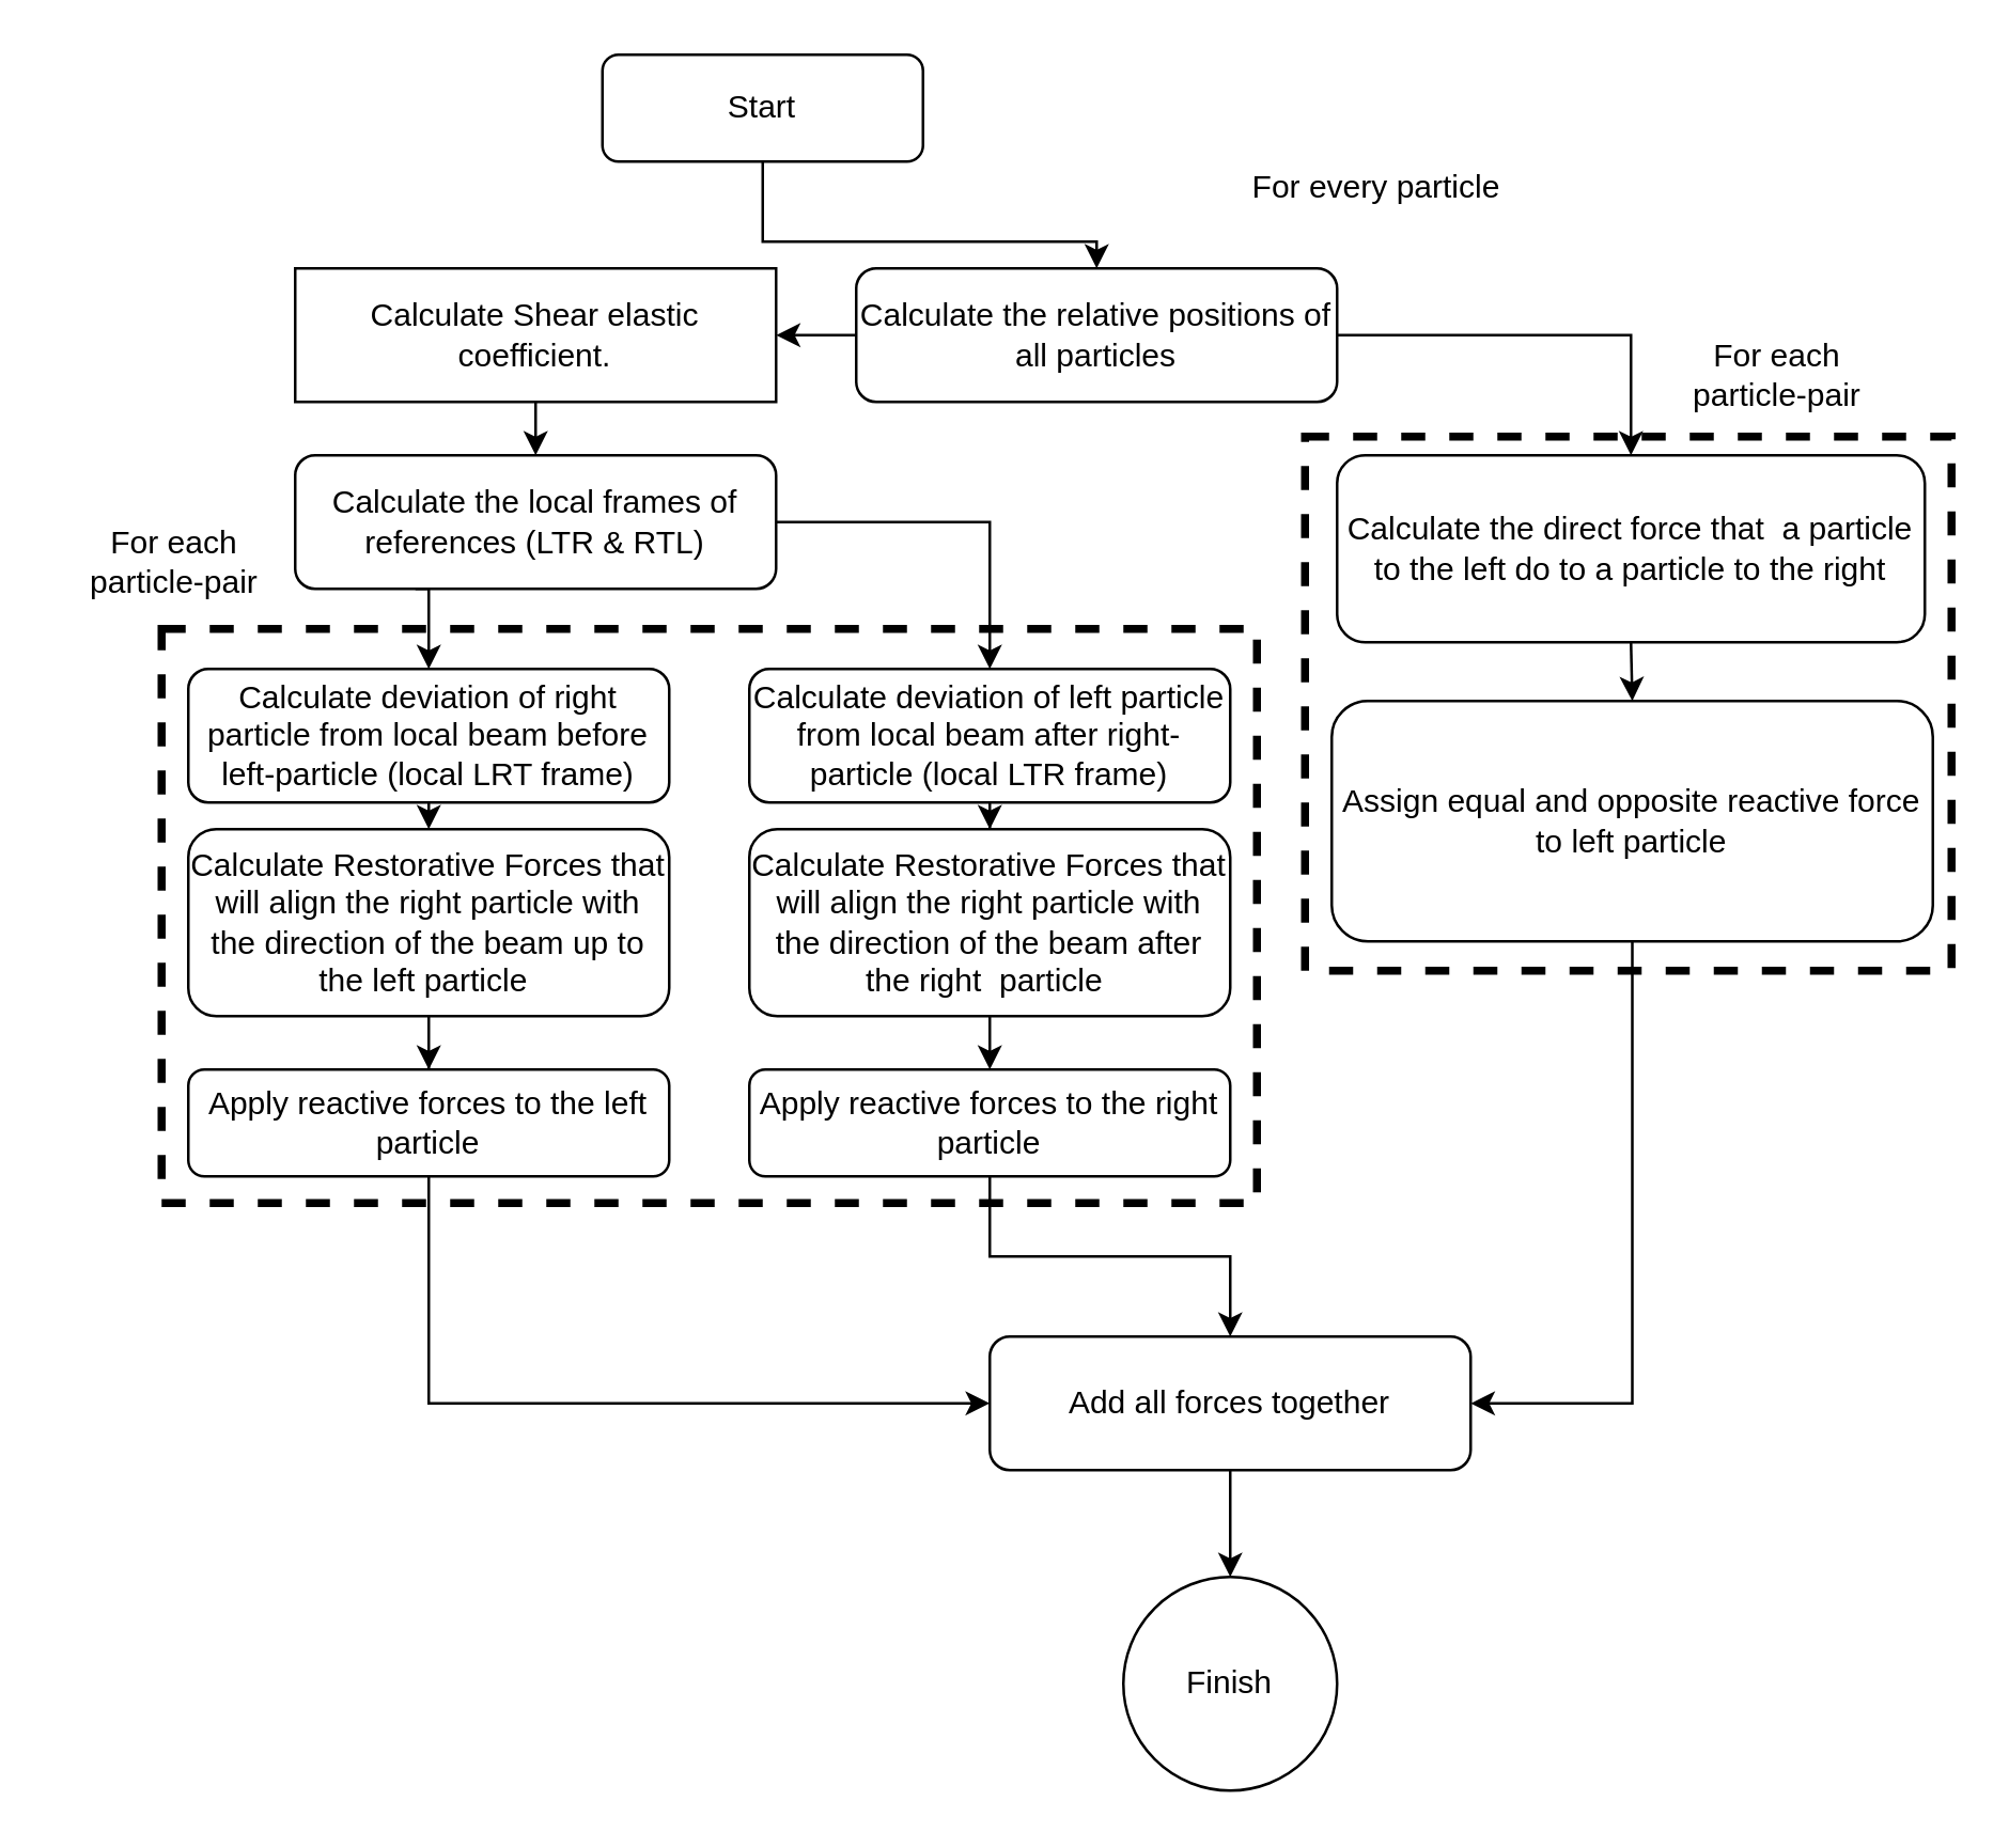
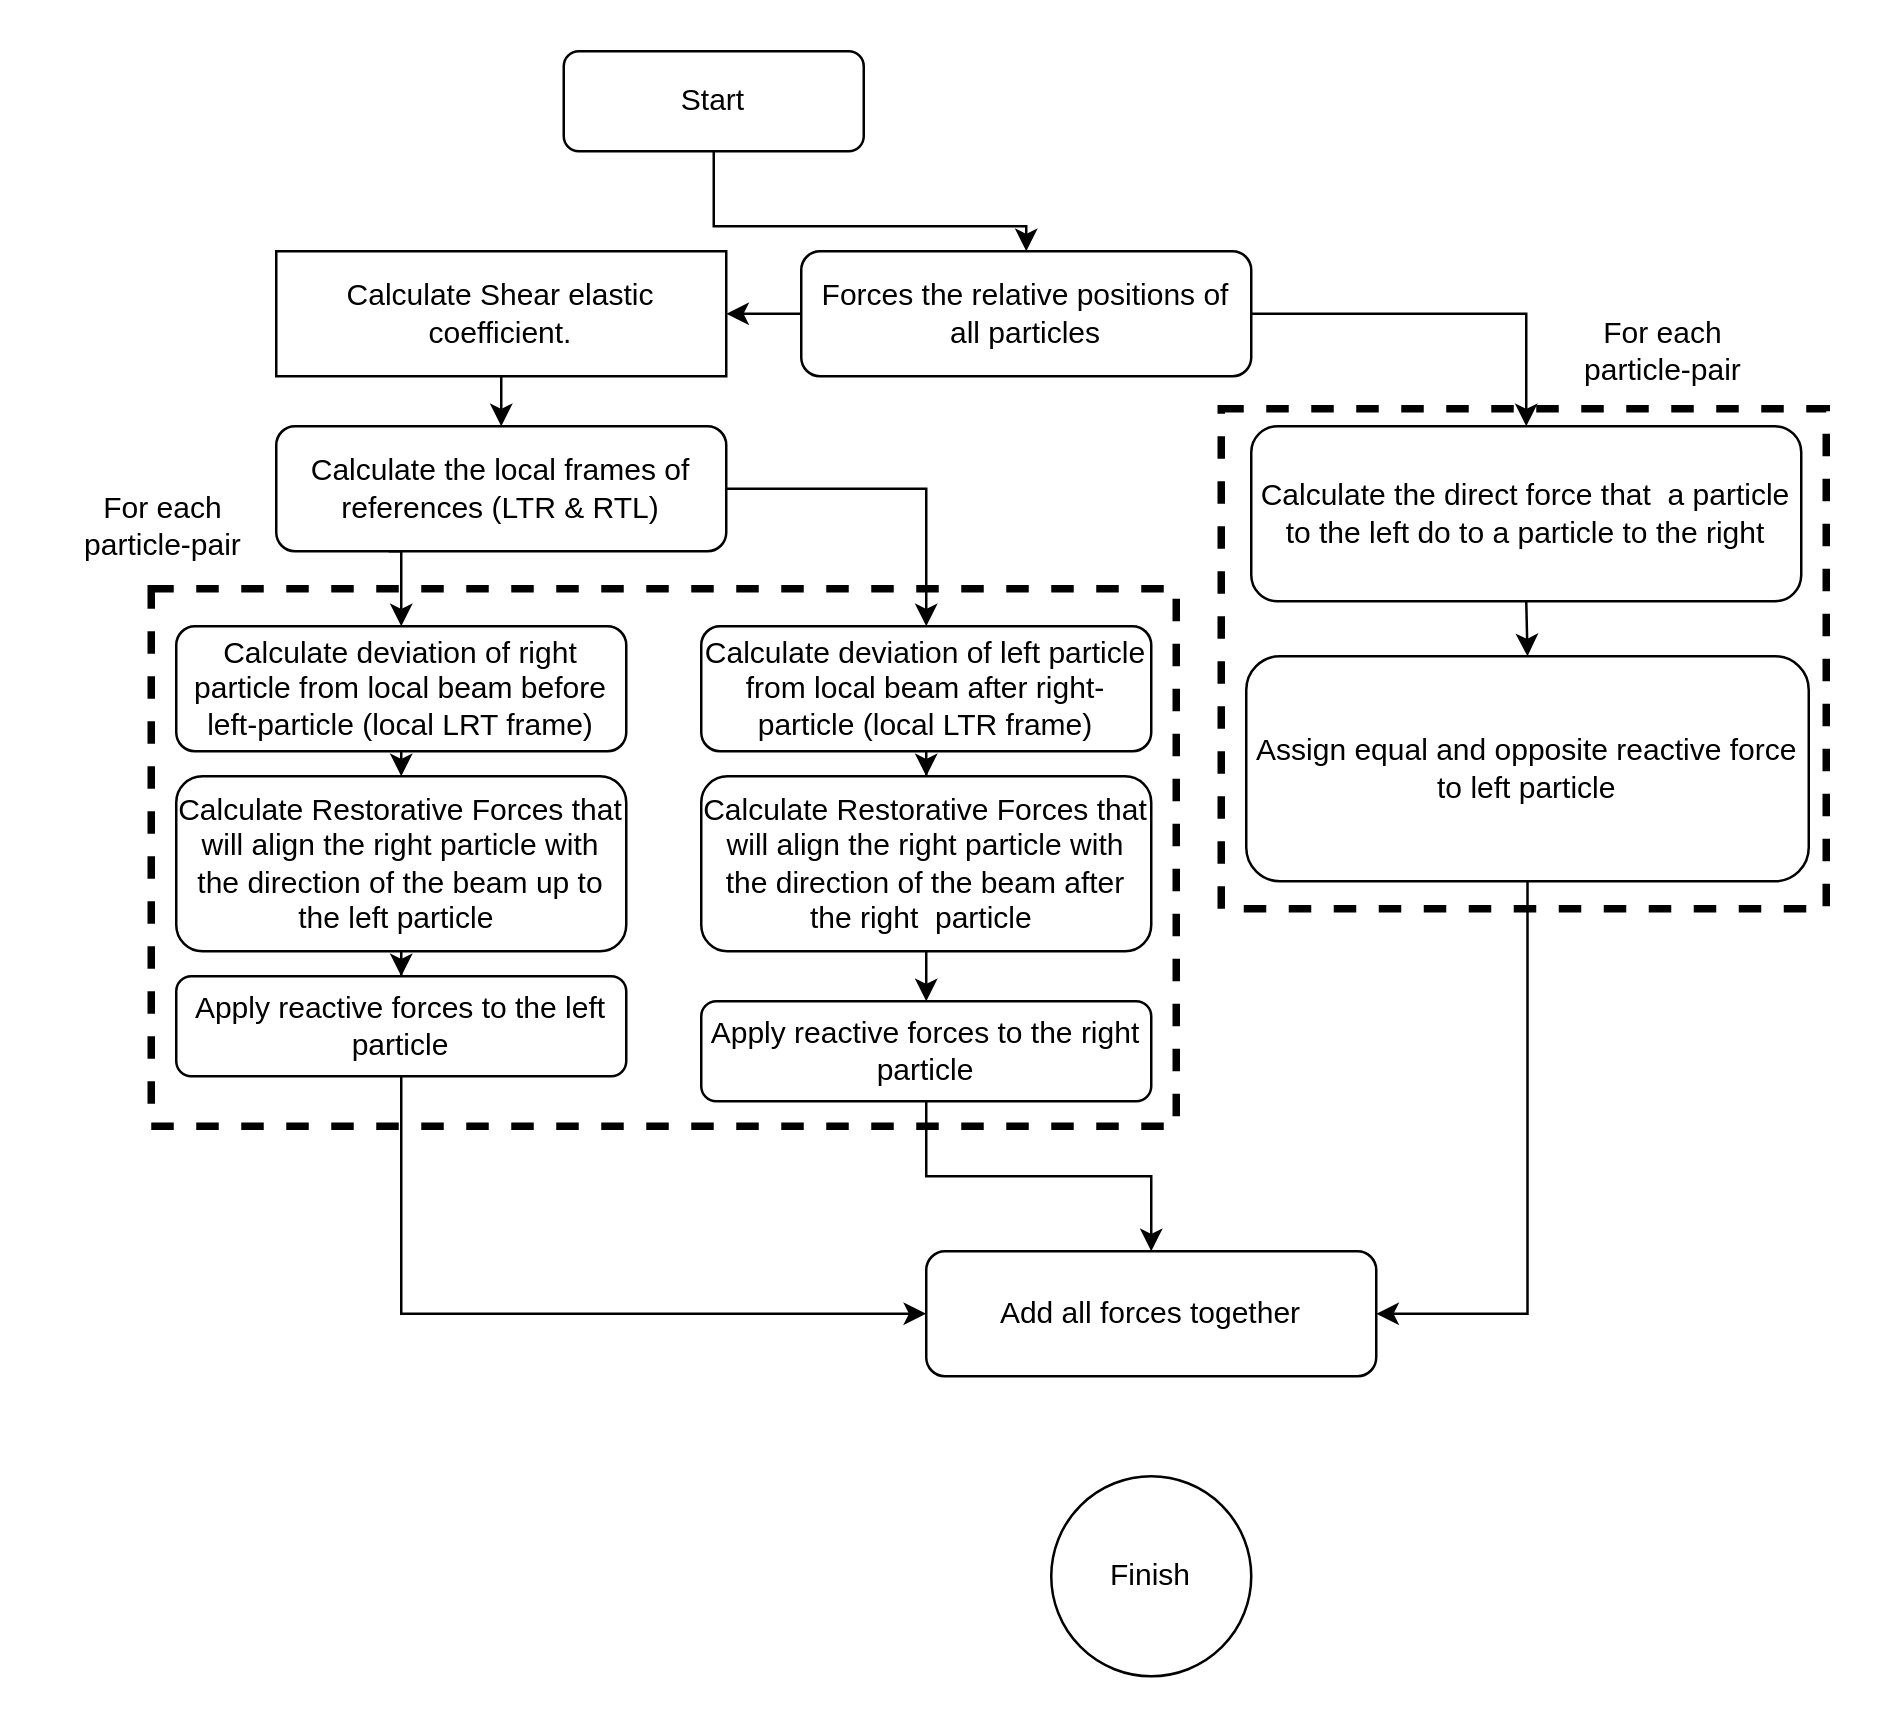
  <mxCell id="0" />
  <mxCell id="1" parent="0" />
  <mxCell id="2" value="" style="rounded=0;whiteSpace=wrap;html=1;strokeWidth=3;fillColor=none;dashed=1;" vertex="1" parent="1"><mxGeometry x="60" y="235" width="410" height="215" as="geometry" /></mxCell>
  <mxCell id="3" value="" style="rounded=0;whiteSpace=wrap;html=1;strokeWidth=3;fillColor=none;dashed=1;" vertex="1" parent="1"><mxGeometry x="488" y="163" width="242" height="200" as="geometry" /></mxCell>
  <mxCell id="4" style="edgeStyle=orthogonalEdgeStyle;rounded=0;orthogonalLoop=1;jettySize=auto;html=1;exitX=0.5;exitY=1;exitDx=0;exitDy=0;entryX=0.5;entryY=0;entryDx=0;entryDy=0;" edge="1" parent="1" source="5" target="8"><mxGeometry relative="1" as="geometry"><mxPoint x="430" y="90" as="targetPoint" /><Array as="points"><mxPoint x="410" y="90" /></Array></mxGeometry></mxCell>
  <mxCell id="5" value="Start" style="rounded=1;whiteSpace=wrap;html=1;fontSize=12;glass=0;strokeWidth=1;shadow=0;" parent="1" vertex="1"><mxGeometry x="225" y="20" width="120" height="40" as="geometry" /></mxCell>
  <mxCell id="6" style="edgeStyle=orthogonalEdgeStyle;rounded=0;orthogonalLoop=1;jettySize=auto;html=1;exitX=1;exitY=0.5;exitDx=0;exitDy=0;entryX=0.5;entryY=0;entryDx=0;entryDy=0;" edge="1" parent="1" source="8" target="16"><mxGeometry relative="1" as="geometry" /></mxCell>
  <mxCell id="7" style="edgeStyle=orthogonalEdgeStyle;rounded=0;orthogonalLoop=1;jettySize=auto;html=1;exitX=0;exitY=0.5;exitDx=0;exitDy=0;entryX=1;entryY=0.5;entryDx=0;entryDy=0;" edge="1" parent="1" source="8" target="18"><mxGeometry relative="1" as="geometry" /></mxCell>
- <mxCell id="8" value="Calculate the relative positions of all particles" style="rounded=1;whiteSpace=wrap;html=1;fontSize=12;glass=0;strokeWidth=1;shadow=0;" vertex="1" parent="1"><mxGeometry x="320" y="100" width="180" height="50" as="geometry" /></mxCell>
- <mxCell id="9" value="For every particle" style="text;html=1;strokeColor=none;fillColor=none;align=center;verticalAlign=middle;whiteSpace=wrap;rounded=0;" vertex="1" parent="1"><mxGeometry x="450" y="60" width="130" height="20" as="geometry" /></mxCell>
+ <mxCell id="8" value="Forces the relative positions of all particles" style="rounded=1;whiteSpace=wrap;html=1;fontSize=12;glass=0;strokeWidth=1;shadow=0;" vertex="1" parent="1"><mxGeometry x="320" y="100" width="180" height="50" as="geometry" /></mxCell>
  <mxCell id="10" style="edgeStyle=orthogonalEdgeStyle;rounded=0;orthogonalLoop=1;jettySize=auto;html=1;exitX=0.25;exitY=1;exitDx=0;exitDy=0;entryX=0.5;entryY=0;entryDx=0;entryDy=0;" edge="1" parent="1" source="12" target="14"><mxGeometry relative="1" as="geometry" /></mxCell>
  <mxCell id="11" style="edgeStyle=orthogonalEdgeStyle;rounded=0;orthogonalLoop=1;jettySize=auto;html=1;exitX=1;exitY=0.5;exitDx=0;exitDy=0;entryX=0.5;entryY=0;entryDx=0;entryDy=0;" edge="1" parent="1" source="12" target="25"><mxGeometry relative="1" as="geometry" /></mxCell>
  <mxCell id="12" value="Calculate the local frames of references (LTR &amp;amp; RTL)" style="rounded=1;whiteSpace=wrap;html=1;fontSize=12;glass=0;strokeWidth=1;shadow=0;" vertex="1" parent="1"><mxGeometry x="110" y="170" width="180" height="50" as="geometry" /></mxCell>
  <mxCell id="13" style="edgeStyle=orthogonalEdgeStyle;rounded=0;orthogonalLoop=1;jettySize=auto;html=1;exitX=0.5;exitY=1;exitDx=0;exitDy=0;entryX=0.5;entryY=0;entryDx=0;entryDy=0;" edge="1" parent="1" source="14" target="20"><mxGeometry relative="1" as="geometry" /></mxCell>
  <mxCell id="14" value="Calculate deviation of right particle from local beam before left-particle (local LRT frame)" style="rounded=1;whiteSpace=wrap;html=1;fontSize=12;glass=0;strokeWidth=1;shadow=0;" vertex="1" parent="1"><mxGeometry x="70" y="250" width="180" height="50" as="geometry" /></mxCell>
  <mxCell id="15" style="edgeStyle=orthogonalEdgeStyle;rounded=0;orthogonalLoop=1;jettySize=auto;html=1;exitX=0.5;exitY=1;exitDx=0;exitDy=0;entryX=0.5;entryY=0;entryDx=0;entryDy=0;" edge="1" parent="1" source="16" target="22"><mxGeometry relative="1" as="geometry" /></mxCell>
  <mxCell id="16" value="Calculate the direct force that&amp;nbsp; a particle to the left do to a particle to the right" style="rounded=1;whiteSpace=wrap;html=1;fontSize=12;glass=0;strokeWidth=1;shadow=0;" vertex="1" parent="1"><mxGeometry x="500" y="170" width="220" height="70" as="geometry" /></mxCell>
  <mxCell id="17" style="edgeStyle=orthogonalEdgeStyle;rounded=0;orthogonalLoop=1;jettySize=auto;html=1;exitX=0.5;exitY=1;exitDx=0;exitDy=0;entryX=0.5;entryY=0;entryDx=0;entryDy=0;" edge="1" parent="1" source="18" target="12"><mxGeometry relative="1" as="geometry" /></mxCell>
  <mxCell id="18" value="Calculate Shear elastic coefficient." style="whiteSpace=wrap;html=1;fontSize=12;glass=0;strokeWidth=1;shadow=0;rounded=0;" vertex="1" parent="1"><mxGeometry x="110" y="100" width="180" height="50" as="geometry" /></mxCell>
  <mxCell id="19" style="edgeStyle=orthogonalEdgeStyle;rounded=0;orthogonalLoop=1;jettySize=auto;html=1;exitX=0.5;exitY=1;exitDx=0;exitDy=0;" edge="1" parent="1" source="20" target="30"><mxGeometry relative="1" as="geometry" /></mxCell>
  <mxCell id="20" value="Calculate Restorative Forces that will align the right particle with the direction of the beam up to the left particle&amp;nbsp;" style="rounded=1;whiteSpace=wrap;html=1;fontSize=12;glass=0;strokeWidth=1;shadow=0;" vertex="1" parent="1"><mxGeometry x="70" y="310" width="180" height="70" as="geometry" /></mxCell>
  <mxCell id="21" style="edgeStyle=orthogonalEdgeStyle;rounded=0;orthogonalLoop=1;jettySize=auto;html=1;exitX=0.5;exitY=1;exitDx=0;exitDy=0;entryX=1;entryY=0.5;entryDx=0;entryDy=0;" edge="1" parent="1" source="22" target="34"><mxGeometry relative="1" as="geometry" /></mxCell>
  <mxCell id="22" value="Assign equal and opposite reactive force to left particle" style="rounded=1;whiteSpace=wrap;html=1;fontSize=12;glass=0;strokeWidth=1;shadow=0;" vertex="1" parent="1"><mxGeometry x="498" y="262" width="225" height="90" as="geometry" /></mxCell>
  <mxCell id="23" value="For each particle-pair" style="text;html=1;strokeColor=none;fillColor=none;align=center;verticalAlign=middle;whiteSpace=wrap;rounded=0;dashed=1;" vertex="1" parent="1"><mxGeometry x="620" y="130" width="90" height="20" as="geometry" /></mxCell>
  <mxCell id="24" style="edgeStyle=orthogonalEdgeStyle;rounded=0;orthogonalLoop=1;jettySize=auto;html=1;exitX=0.5;exitY=1;exitDx=0;exitDy=0;" edge="1" parent="1" source="25" target="28"><mxGeometry relative="1" as="geometry" /></mxCell>
  <mxCell id="25" value="Calculate deviation of left particle from local beam after right-particle (local LTR frame)" style="rounded=1;whiteSpace=wrap;html=1;fontSize=12;glass=0;strokeWidth=1;shadow=0;" vertex="1" parent="1"><mxGeometry x="280" y="250" width="180" height="50" as="geometry" /></mxCell>
  <mxCell id="26" value="For each particle-pair" style="text;html=1;strokeColor=none;fillColor=none;align=center;verticalAlign=middle;whiteSpace=wrap;rounded=0;dashed=1;" vertex="1" parent="1"><mxGeometry y="200" width="90" height="20" as="geometry" x="20" /></mxCell>
  <mxCell id="27" style="edgeStyle=orthogonalEdgeStyle;rounded=0;orthogonalLoop=1;jettySize=auto;html=1;exitX=0.5;exitY=1;exitDx=0;exitDy=0;entryX=0.5;entryY=0;entryDx=0;entryDy=0;" edge="1" parent="1" source="28" target="32"><mxGeometry relative="1" as="geometry" /></mxCell>
  <mxCell id="28" value="Calculate Restorative Forces that will align the right particle with the direction of the beam after the right&amp;nbsp; particle&amp;nbsp;" style="rounded=1;whiteSpace=wrap;html=1;fontSize=12;glass=0;strokeWidth=1;shadow=0;" vertex="1" parent="1"><mxGeometry x="280" y="310" width="180" height="70" as="geometry" /></mxCell>
  <mxCell id="29" style="edgeStyle=orthogonalEdgeStyle;rounded=0;orthogonalLoop=1;jettySize=auto;html=1;exitX=0.5;exitY=1;exitDx=0;exitDy=0;entryX=0;entryY=0.5;entryDx=0;entryDy=0;" edge="1" parent="1" source="30" target="34"><mxGeometry relative="1" as="geometry" /></mxCell>
- <mxCell id="30" value="Apply reactive forces to the left particle" style="rounded=1;whiteSpace=wrap;html=1;fontSize=12;glass=0;strokeWidth=1;shadow=0;" vertex="1" parent="1"><mxGeometry x="70" y="400" width="180" height="40" as="geometry" /></mxCell>
+ <mxCell id="30" value="Apply reactive forces to the left particle" style="rounded=1;whiteSpace=wrap;html=1;fontSize=12;glass=0;strokeWidth=1;shadow=0;" vertex="1" parent="1"><mxGeometry x="70" y="390" width="180" height="40" as="geometry" /></mxCell>
  <mxCell id="31" style="edgeStyle=orthogonalEdgeStyle;rounded=0;orthogonalLoop=1;jettySize=auto;html=1;exitX=0.5;exitY=1;exitDx=0;exitDy=0;entryX=0.5;entryY=0;entryDx=0;entryDy=0;" edge="1" parent="1" source="32" target="34"><mxGeometry relative="1" as="geometry" /></mxCell>
  <mxCell id="32" value="Apply reactive forces to the right particle" style="rounded=1;whiteSpace=wrap;html=1;fontSize=12;glass=0;strokeWidth=1;shadow=0;" vertex="1" parent="1"><mxGeometry x="280" y="400" width="180" height="40" as="geometry" /></mxCell>
- <mxCell id="33" style="edgeStyle=orthogonalEdgeStyle;rounded=0;orthogonalLoop=1;jettySize=auto;html=1;exitX=0.5;exitY=1;exitDx=0;exitDy=0;entryX=0.5;entryY=0;entryDx=0;entryDy=0;" edge="1" parent="1" source="34" target="35"><mxGeometry relative="1" as="geometry" /></mxCell>
  <mxCell id="34" value="Add all forces together" style="rounded=1;whiteSpace=wrap;html=1;fontSize=12;glass=0;strokeWidth=1;shadow=0;" vertex="1" parent="1"><mxGeometry x="370" y="500" width="180" height="50" as="geometry" /></mxCell>
  <mxCell id="35" value="Finish" style="ellipse;whiteSpace=wrap;html=1;aspect=fixed;strokeWidth=1;fillColor=#ffffff;" vertex="1" parent="1"><mxGeometry x="420" y="590" width="80" height="80" as="geometry" /></mxCell>
